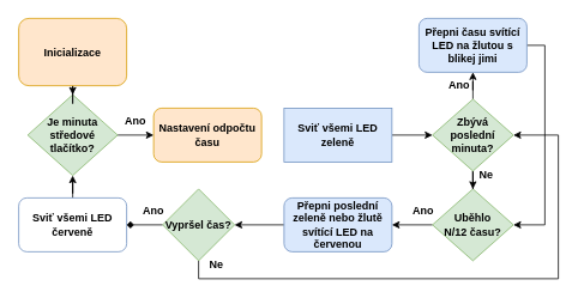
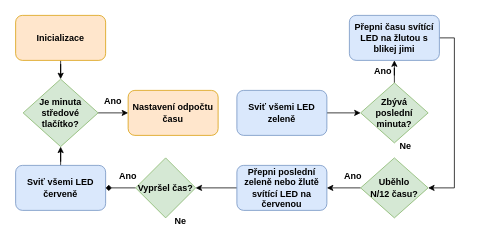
  <mxCell id="0" />
  <mxCell id="1" parent="0" />
  <mxCell id="2" style="edgeStyle=orthogonalEdgeStyle;rounded=0;orthogonalLoop=1;jettySize=auto;html=1;fontStyle=1" parent="1" source="3" target="10" edge="1"><mxGeometry relative="1" as="geometry" /></mxCell>
- <mxCell id="3" value="Sviť všemi LED zeleně" style="whiteSpace=wrap;html=1;fillColor=#dae8fc;strokeColor=#6c8ebf;fontStyle=1;rounded=0;" parent="1" vertex="1"><mxGeometry x="315" y="120" width="120" height="60" as="geometry" /></mxCell>
+ <mxCell id="3" value="Sviť všemi LED zeleně" style="rounded=1;whiteSpace=wrap;html=1;fillColor=#dae8fc;strokeColor=#6c8ebf;fontStyle=1" parent="1" vertex="1"><mxGeometry x="315" y="120" width="120" height="60" as="geometry" /></mxCell>
  <mxCell id="4" style="edgeStyle=orthogonalEdgeStyle;rounded=0;orthogonalLoop=1;jettySize=auto;html=1;entryX=1;entryY=0.5;entryDx=0;entryDy=0;fontStyle=1" parent="1" source="5" target="20" edge="1"><mxGeometry relative="1" as="geometry" /></mxCell>
  <mxCell id="5" value="Přepni poslední zeleně nebo žlutě svítící LED na červenou" style="rounded=1;whiteSpace=wrap;html=1;fillColor=#dae8fc;strokeColor=#6c8ebf;fontStyle=1" parent="1" vertex="1"><mxGeometry x="315" y="220" width="120" height="60" as="geometry" /></mxCell>
  <mxCell id="6" style="edgeStyle=orthogonalEdgeStyle;rounded=0;orthogonalLoop=1;jettySize=auto;html=1;entryX=1;entryY=0.5;entryDx=0;entryDy=0;fontStyle=1" parent="1" source="7" target="5" edge="1"><mxGeometry relative="1" as="geometry" /></mxCell>
  <mxCell id="7" value="&lt;div&gt;Uběhlo &lt;br&gt;&lt;/div&gt;&lt;div&gt;N/12 času?&lt;/div&gt;" style="rhombus;whiteSpace=wrap;html=1;fillColor=#d5e8d4;strokeColor=#82b366;fontStyle=1" parent="1" vertex="1"><mxGeometry x="480" y="210" width="90" height="80" as="geometry" /></mxCell>
  <mxCell id="8" style="edgeStyle=orthogonalEdgeStyle;rounded=0;orthogonalLoop=1;jettySize=auto;html=1;entryX=0.5;entryY=1;entryDx=0;entryDy=0;fontStyle=1" parent="1" source="10" target="23" edge="1"><mxGeometry relative="1" as="geometry" /></mxCell>
- <mxCell id="9" style="edgeStyle=orthogonalEdgeStyle;rounded=0;orthogonalLoop=1;jettySize=auto;html=1;entryX=0.5;entryY=0;entryDx=0;entryDy=0;fontStyle=1" parent="1" source="10" target="7" edge="1"><mxGeometry relative="1" as="geometry" /></mxCell>
  <mxCell id="10" value="&lt;div&gt;Zbývá &lt;br&gt;&lt;/div&gt;&lt;div&gt;poslední minuta?&lt;/div&gt;" style="rhombus;whiteSpace=wrap;html=1;fillColor=#d5e8d4;strokeColor=#82b366;fontStyle=1" parent="1" vertex="1"><mxGeometry x="480" y="110" width="90" height="80" as="geometry" /></mxCell>
  <mxCell id="11" value="Nastavení odpočtu času" style="rounded=1;whiteSpace=wrap;html=1;fillColor=#ffe6cc;strokeColor=#d79b00;fontStyle=1" parent="1" vertex="1"><mxGeometry x="170" y="120" width="120" height="60" as="geometry" /></mxCell>
  <mxCell id="12" value="Ano" style="text;html=1;strokeColor=none;fillColor=none;align=center;verticalAlign=middle;whiteSpace=wrap;rounded=0;fontStyle=1" parent="1" vertex="1"><mxGeometry x="140" y="220" width="60" height="30" as="geometry" /></mxCell>
  <mxCell id="13" value="&lt;div&gt;Ne&lt;/div&gt;" style="text;html=1;strokeColor=none;fillColor=none;align=center;verticalAlign=middle;whiteSpace=wrap;rounded=0;fontStyle=1" parent="1" vertex="1"><mxGeometry x="210" y="280" width="60" height="30" as="geometry" /></mxCell>
  <mxCell id="14" value="Ano" style="text;html=1;strokeColor=none;fillColor=none;align=center;verticalAlign=middle;whiteSpace=wrap;rounded=0;fontStyle=1" parent="1" vertex="1"><mxGeometry x="440" y="220" width="60" height="30" as="geometry" /></mxCell>
  <mxCell id="15" style="edgeStyle=orthogonalEdgeStyle;rounded=0;orthogonalLoop=1;jettySize=auto;html=1;entryX=0.5;entryY=1;entryDx=0;entryDy=0;fontStyle=1" parent="1" source="16" target="25" edge="1"><mxGeometry relative="1" as="geometry" /></mxCell>
- <mxCell id="16" value="Sviť všemi LED červeně" style="rounded=1;whiteSpace=wrap;html=1;fillColor=#ffffff;strokeColor=#6c8ebf;fontStyle=1;" parent="1" vertex="1"><mxGeometry x="20" y="220" width="120" height="60" as="geometry" /></mxCell>
+ <mxCell id="16" value="Sviť všemi LED červeně" style="rounded=1;whiteSpace=wrap;html=1;fillColor=#dae8fc;strokeColor=#6c8ebf;fontStyle=1" parent="1" vertex="1"><mxGeometry x="20" y="220" width="120" height="60" as="geometry" /></mxCell>
  <mxCell id="17" value="Ano" style="text;html=1;strokeColor=none;fillColor=none;align=center;verticalAlign=middle;whiteSpace=wrap;rounded=0;fontStyle=1" parent="1" vertex="1"><mxGeometry x="480" y="80" width="60" height="30" as="geometry" /></mxCell>
  <mxCell id="18" style="edgeStyle=orthogonalEdgeStyle;rounded=0;orthogonalLoop=1;jettySize=auto;html=1;fontStyle=1;endArrow=diamond;" parent="1" source="20" target="16" edge="1"><mxGeometry relative="1" as="geometry" /></mxCell>
- <mxCell id="19" style="edgeStyle=orthogonalEdgeStyle;rounded=0;orthogonalLoop=1;jettySize=auto;html=1;entryX=1;entryY=0.5;entryDx=0;entryDy=0;fontStyle=1" parent="1" source="20" target="10" edge="1"><mxGeometry relative="1" as="geometry"><Array as="points"><mxPoint x="220" y="310" /><mxPoint x="620" y="310" /><mxPoint x="620" y="150" /></Array></mxGeometry></mxCell>
  <mxCell id="20" value="Vypršel čas?" style="rhombus;whiteSpace=wrap;html=1;fillColor=#d5e8d4;strokeColor=#82b366;fontStyle=1" parent="1" vertex="1"><mxGeometry x="180" y="210" width="80" height="80" as="geometry" /></mxCell>
  <mxCell id="21" value="&lt;div&gt;Ne&lt;/div&gt;" style="text;html=1;strokeColor=none;fillColor=none;align=center;verticalAlign=middle;whiteSpace=wrap;rounded=0;fontStyle=1" parent="1" vertex="1"><mxGeometry x="510" y="180" width="60" height="30" as="geometry" /></mxCell>
  <mxCell id="22" style="edgeStyle=orthogonalEdgeStyle;rounded=0;orthogonalLoop=1;jettySize=auto;html=1;entryX=1;entryY=0.5;entryDx=0;entryDy=0;fontStyle=1" parent="1" source="23" target="7" edge="1"><mxGeometry relative="1" as="geometry"><Array as="points"><mxPoint x="605" y="50" /><mxPoint x="605" y="250" /></Array></mxGeometry></mxCell>
  <mxCell id="23" value="Přepni času svítící LED na žlutou s blikej jimi" style="rounded=1;whiteSpace=wrap;html=1;fillColor=#dae8fc;strokeColor=#6c8ebf;fontStyle=1" parent="1" vertex="1"><mxGeometry x="465" y="20" width="120" height="60" as="geometry" /></mxCell>
  <mxCell id="24" style="edgeStyle=orthogonalEdgeStyle;rounded=0;orthogonalLoop=1;jettySize=auto;html=1;entryX=0;entryY=0.5;entryDx=0;entryDy=0;fontStyle=1" parent="1" source="25" target="11" edge="1"><mxGeometry relative="1" as="geometry"><Array as="points" /></mxGeometry></mxCell>
  <mxCell id="25" value="&lt;div&gt;Je minuta středové&lt;/div&gt;&lt;div&gt;tlačítko?&lt;/div&gt;" style="rhombus;whiteSpace=wrap;html=1;fillColor=#d5e8d4;strokeColor=#82b366;fontStyle=1" parent="1" vertex="1"><mxGeometry x="30" y="105" width="100" height="90" as="geometry" /></mxCell>
  <mxCell id="26" value="Ano" style="text;html=1;strokeColor=none;fillColor=none;align=center;verticalAlign=middle;whiteSpace=wrap;rounded=0;fontStyle=1" parent="1" vertex="1"><mxGeometry x="120" y="120" width="60" height="30" as="geometry" /></mxCell>
  <mxCell id="27" style="edgeStyle=orthogonalEdgeStyle;rounded=0;orthogonalLoop=1;jettySize=auto;html=1;entryX=0.5;entryY=0;entryDx=0;entryDy=0;fontStyle=1" parent="1" source="28" target="25" edge="1"><mxGeometry relative="1" as="geometry" /></mxCell>
- <mxCell id="28" value="Inicializace" style="rounded=1;whiteSpace=wrap;html=1;fillColor=#ffe6cc;strokeColor=#d79b00;fontStyle=1" parent="1" vertex="1"><mxGeometry x="20" y="20" width="120" height="75" as="geometry" /></mxCell>
+ <mxCell id="28" value="Inicializace" style="rounded=1;whiteSpace=wrap;html=1;fillColor=#ffe6cc;strokeColor=#d79b00;fontStyle=1" parent="1" vertex="1"><mxGeometry x="20" y="20" width="120" height="60" as="geometry" /></mxCell>
